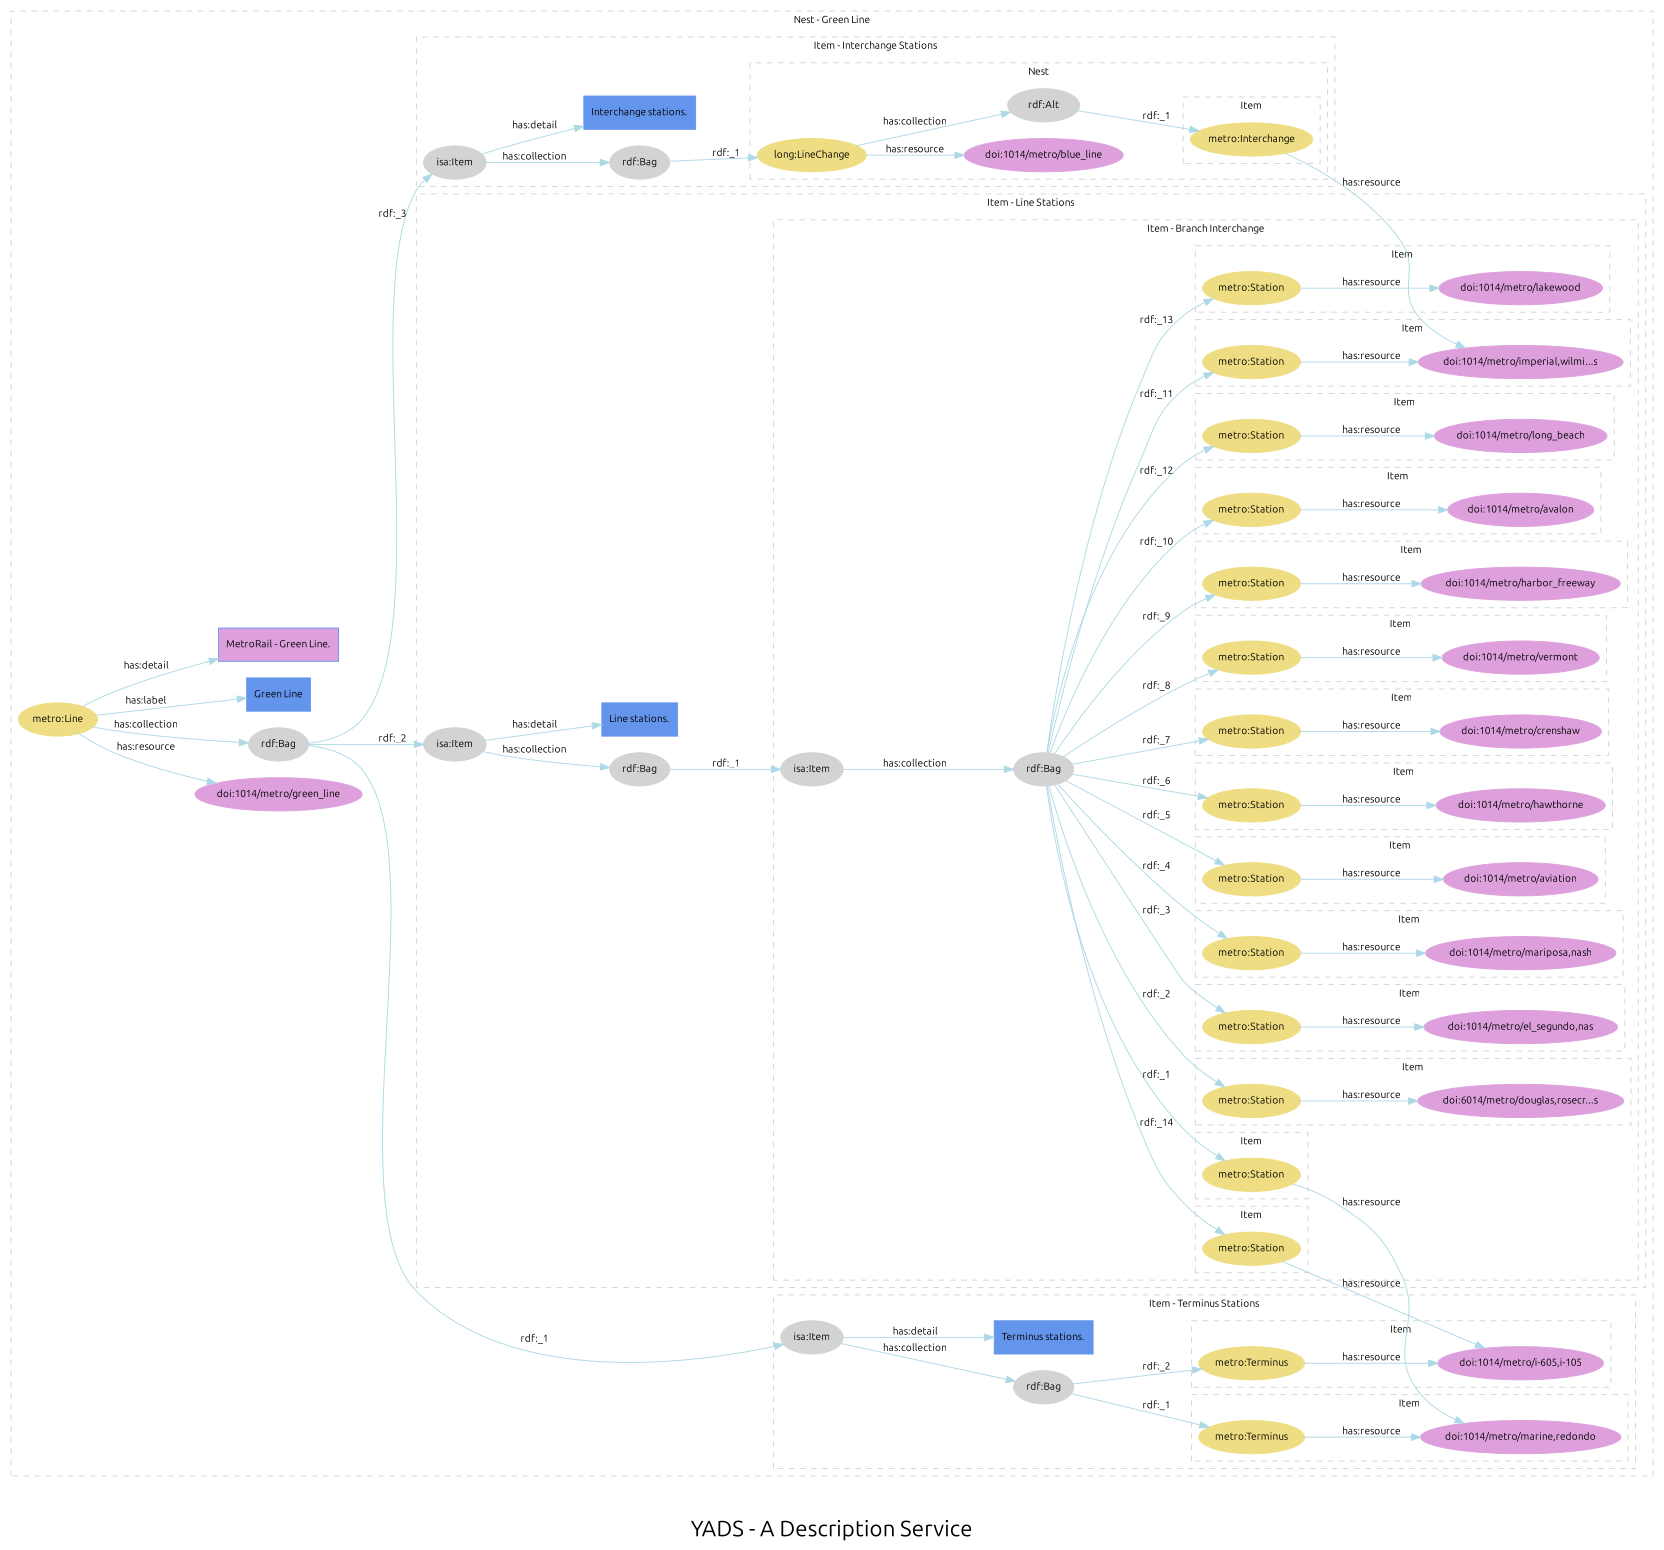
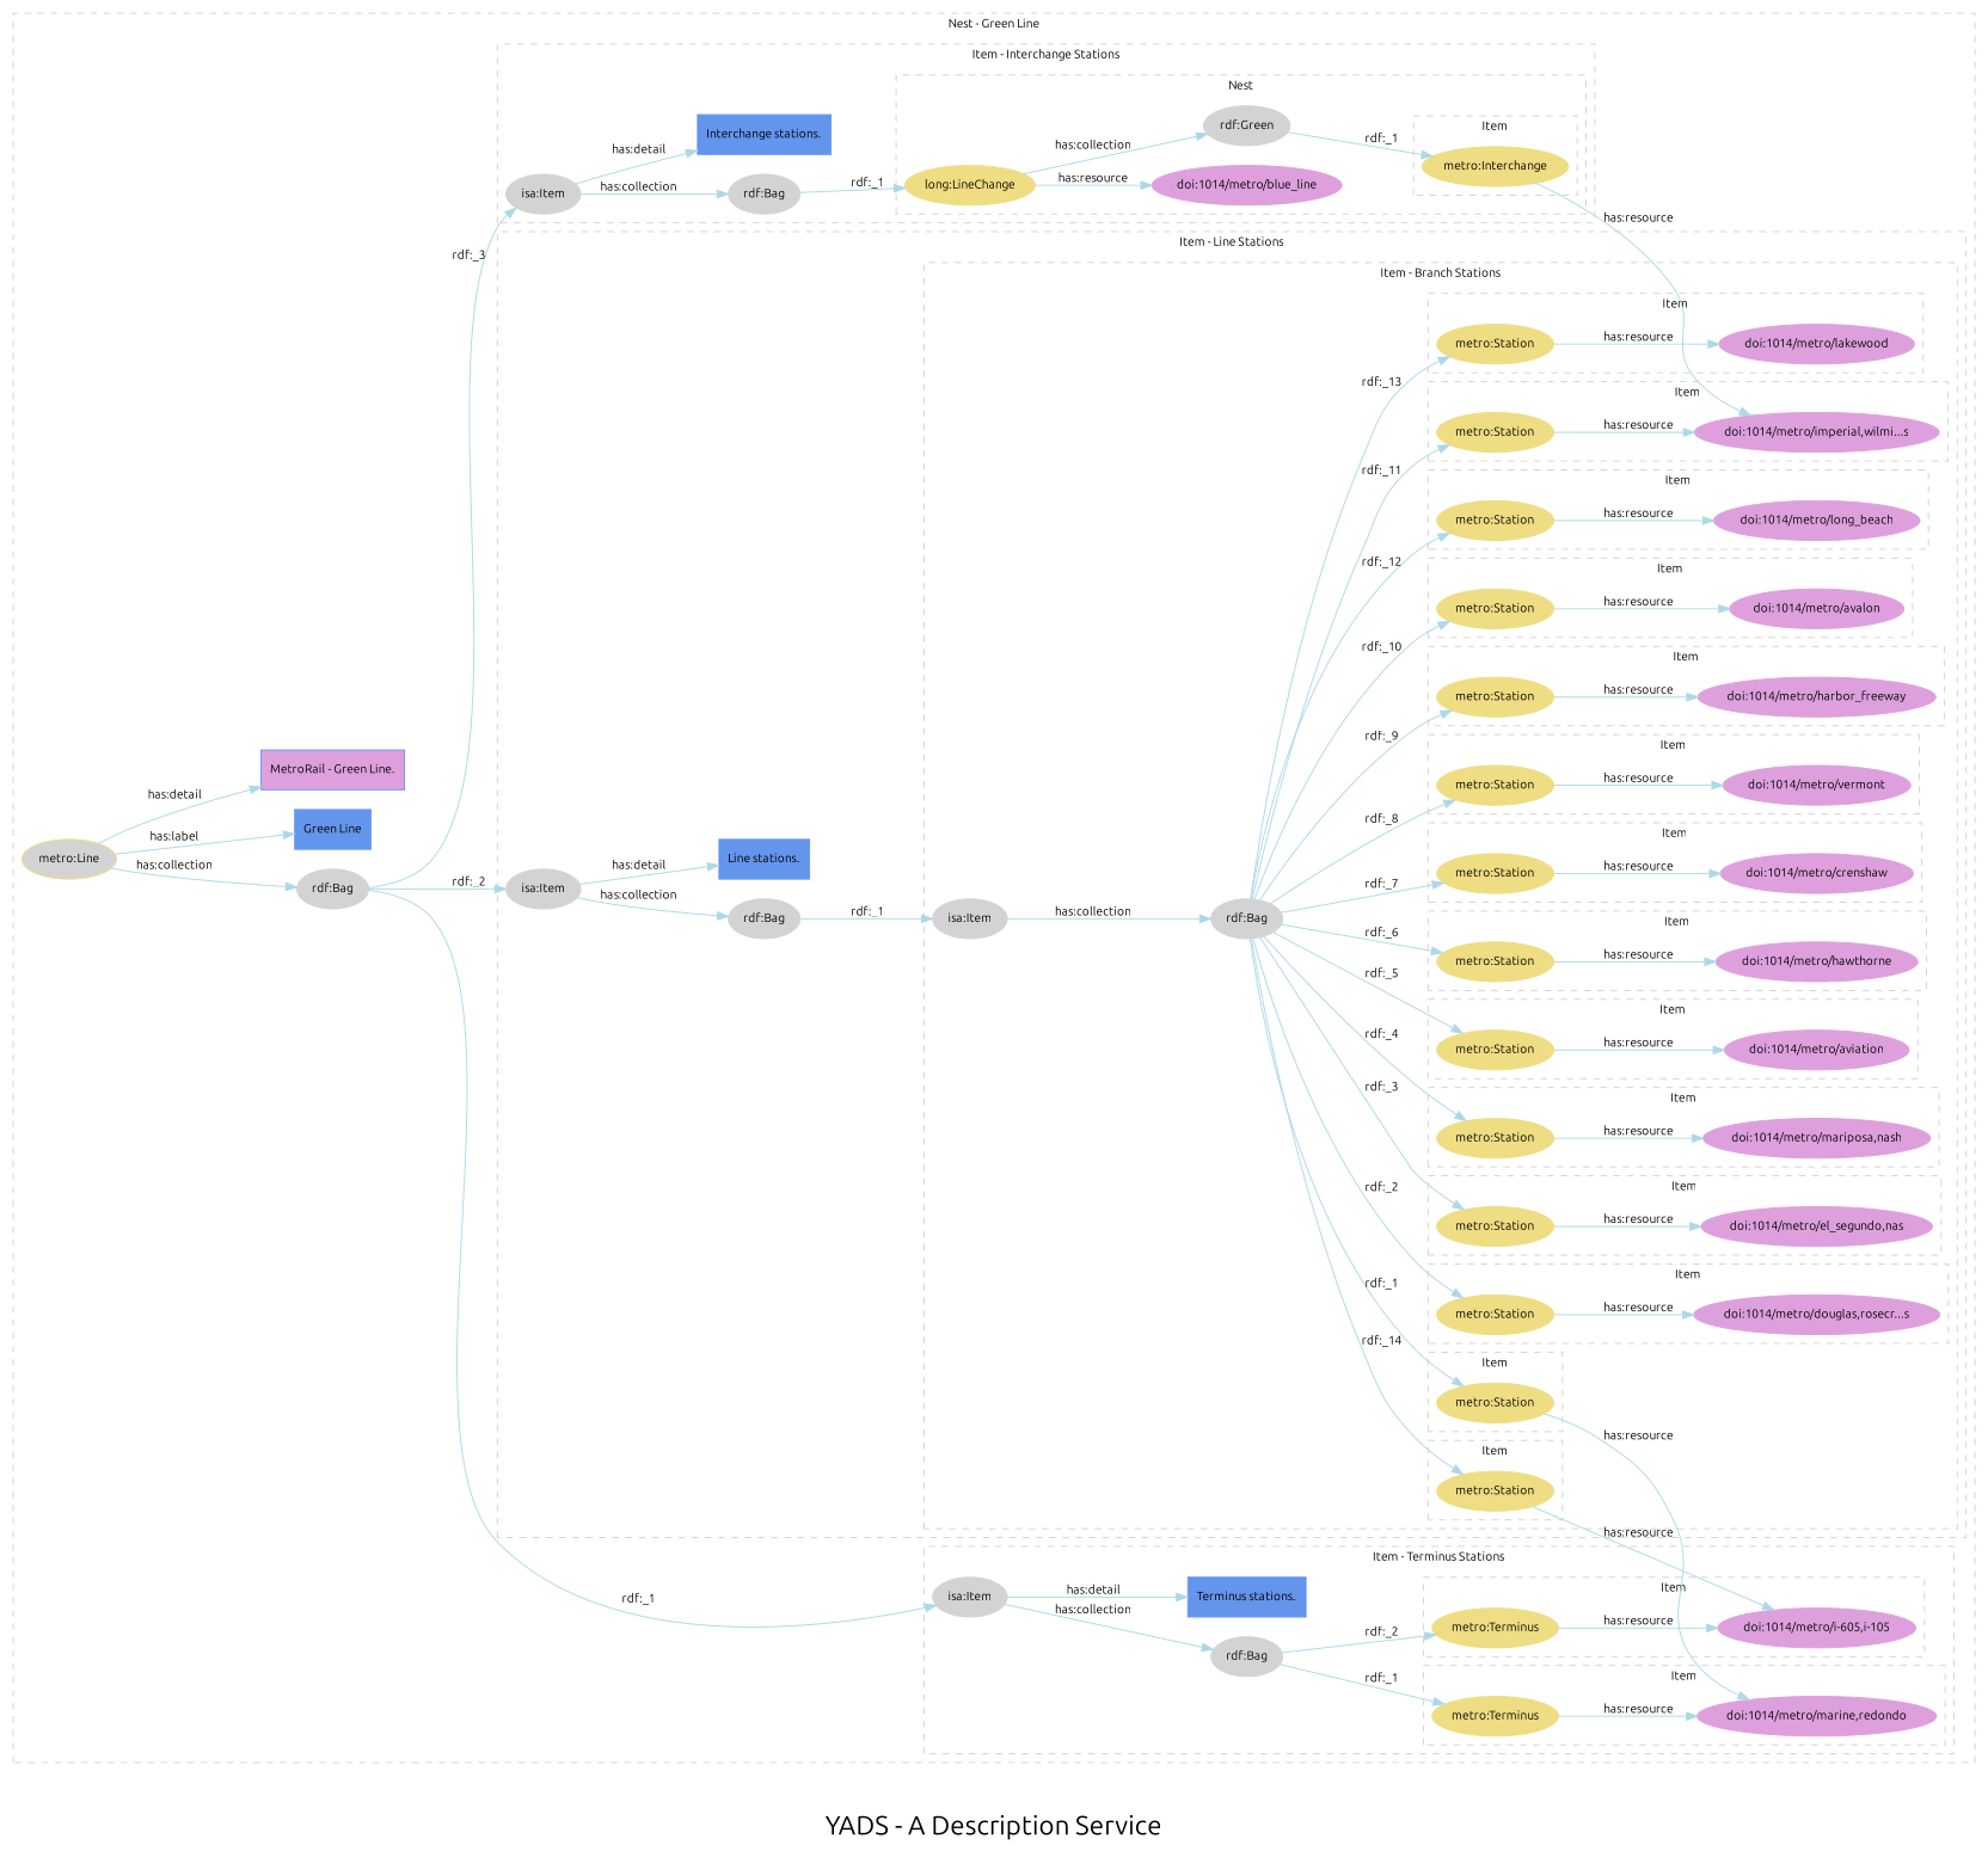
  digraph {
    fontname=Ubuntu
    fontsize=24
    label="YADS - A Description Service"
    rankdir=LR
    node [color=lightgoldenrod fontcolor=black fontname=Ubuntu fontsize=11 style=filled]
    edge [color=lightblue fontcolor=black fontname=Ubuntu fontsize=11 style=filled]
    n1 [label="metro:Terminus"]
    "doi:1014/metro/marine,redondo" [color=plum]
    n3 [label="metro:Terminus"]
    "doi:1014/metro/i-605,i-105" [color=plum]
    n5 [color=lightgrey label="isa:Item"]
    n6 [color=lightgrey label="rdf:Bag"]
    n7 [color=cornflowerblue label="Terminus stations." shape=box]
    n8 [label="metro:Station"]
    n9 [label="metro:Station"]
-   "doi:1014/metro/douglas,rosecr...s" [color=plum label="doi:6014/metro/douglas,rosecr...s"]
+   "doi:1014/metro/douglas,rosecr...s" [color=plum]
    n11 [label="metro:Station"]
    "doi:1014/metro/el_segundo,nas" [color=plum]
    n13 [label="metro:Station"]
    "doi:1014/metro/mariposa,nash" [color=plum]
    n15 [label="metro:Station"]
    "doi:1014/metro/aviation" [color=plum]
    n17 [label="metro:Station"]
    "doi:1014/metro/hawthorne" [color=plum]
    n19 [label="metro:Station"]
    "doi:1014/metro/crenshaw" [color=plum]
    n21 [label="metro:Station"]
    "doi:1014/metro/vermont" [color=plum]
    n23 [label="metro:Station"]
    "doi:1014/metro/harbor_freeway" [color=plum]
    n25 [label="metro:Station"]
    "doi:1014/metro/avalon" [color=plum]
    n27 [label="metro:Station"]
    "doi:1014/metro/imperial,wilmi...s" [color=plum]
    n29 [label="metro:Station"]
    "doi:1014/metro/long_beach" [color=plum]
    n31 [label="metro:Station"]
    "doi:1014/metro/lakewood" [color=plum]
    n33 [label="metro:Station"]
    n34 [color=lightgrey label="isa:Item"]
    n35 [color=lightgrey label="rdf:Bag"]
    n36 [color=lightgrey label="isa:Item"]
    n37 [color=lightgrey label="rdf:Bag"]
    n38 [color=cornflowerblue label="Line stations." shape=box]
    n39 [label="metro:Interchange"]
    n40 [label="long:LineChange"]
    "doi:1014/metro/blue_line" [color=plum]
-   n42 [color=lightgrey label="rdf:Alt"]
+   n42 [color=lightgrey label="rdf:Green"]
    n43 [color=lightgrey label="isa:Item"]
    n44 [color=lightgrey label="rdf:Bag"]
    n45 [color=cornflowerblue label="Interchange stations." shape=box]
-   n46 [label="metro:Line"]
-   "doi:1014/metro/green_line" [color=plum]
+   n46 [label="metro:Line" fillcolor=lightgrey]
    n48 [color=lightgrey label="rdf:Bag"]
    n49 [color=cornflowerblue label="Green Line" shape=box]
    n50 [color=cornflowerblue fillcolor=plum label="MetroRail - Green Line." shape=box]
    subgraph cluster_1 {
      color=lightgrey
      fontcolor=black
      fontsize=11
      label="Nest - Green Line"
      style=dashed
      n46
-     "doi:1014/metro/green_line"
      n48
      n49
      n50
      subgraph cluster_2 {
        color=lightgrey
        fontcolor=black
        fontsize=11
        label="Item - Terminus Stations"
        style=dashed
        n5
        n6
        n7
        subgraph cluster_3 {
          color=lightgrey
          fontcolor=black
          fontsize=11
          label=Item
          style=dashed
          n1
          "doi:1014/metro/marine,redondo"
        }
        subgraph cluster_4 {
          color=lightgrey
          fontcolor=black
          fontsize=11
          label=Item
          style=dashed
          n3
          "doi:1014/metro/i-605,i-105"
        }
      }
      subgraph cluster_5 {
        color=lightgrey
        fontcolor=black
        fontsize=11
        label="Item - Line Stations"
        style=dashed
        n36
        n37
        n38
        subgraph cluster_6 {
          color=lightgrey
          fontcolor=black
          fontsize=11
-         label="Item - Branch Interchange"
+         label="Item - Branch Stations"
          style=dashed
          n34
          n35
          subgraph cluster_7 {
            color=lightgrey
            fontcolor=black
            fontsize=11
            label=Item
            style=dashed
            n8
          }
          subgraph cluster_8 {
            color=lightgrey
            fontcolor=black
            fontsize=11
            label=Item
            style=dashed
            n9
            "doi:1014/metro/douglas,rosecr...s"
          }
          subgraph cluster_9 {
            color=lightgrey
            fontcolor=black
            fontsize=11
            label=Item
            style=dashed
            n11
            "doi:1014/metro/el_segundo,nas"
          }
          subgraph cluster_10 {
            color=lightgrey
            fontcolor=black
            fontsize=11
            label=Item
            style=dashed
            n13
            "doi:1014/metro/mariposa,nash"
          }
          subgraph cluster_11 {
            color=lightgrey
            fontcolor=black
            fontsize=11
            label=Item
            style=dashed
            n15
            "doi:1014/metro/aviation"
          }
          subgraph cluster_12 {
            color=lightgrey
            fontcolor=black
            fontsize=11
            label=Item
            style=dashed
            n17
            "doi:1014/metro/hawthorne"
          }
          subgraph cluster_13 {
            color=lightgrey
            fontcolor=black
            fontsize=11
            label=Item
            style=dashed
            n19
            "doi:1014/metro/crenshaw"
          }
          subgraph cluster_14 {
            color=lightgrey
            fontcolor=black
            fontsize=11
            label=Item
            style=dashed
            n21
            "doi:1014/metro/vermont"
          }
          subgraph cluster_15 {
            color=lightgrey
            fontcolor=black
            fontsize=11
            label=Item
            style=dashed
            n23
            "doi:1014/metro/harbor_freeway"
          }
          subgraph cluster_16 {
            color=lightgrey
            fontcolor=black
            fontsize=11
            label=Item
            style=dashed
            n25
            "doi:1014/metro/avalon"
          }
          subgraph cluster_17 {
            color=lightgrey
            fontcolor=black
            fontsize=11
            label=Item
            style=dashed
            n27
            "doi:1014/metro/imperial,wilmi...s"
          }
          subgraph cluster_18 {
            color=lightgrey
            fontcolor=black
            fontsize=11
            label=Item
            style=dashed
            n29
            "doi:1014/metro/long_beach"
          }
          subgraph cluster_19 {
            color=lightgrey
            fontcolor=black
            fontsize=11
            label=Item
            style=dashed
            n31
            "doi:1014/metro/lakewood"
          }
          subgraph cluster_20 {
            color=lightgrey
            fontcolor=black
            fontsize=11
            label=Item
            style=dashed
            n33
          }
        }
      }
      subgraph cluster_21 {
        color=lightgrey
        fontcolor=black
        fontsize=11
        label="Item - Interchange Stations"
        style=dashed
        n43
        n44
        n45
        subgraph cluster_22 {
          color=lightgrey
          fontcolor=black
          fontsize=11
          label=Nest
          style=dashed
          n40
          "doi:1014/metro/blue_line"
          n42
          subgraph cluster_23 {
            color=lightgrey
            fontcolor=black
            fontsize=11
            label=Item
            style=dashed
            n39
          }
        }
      }
    }
    n1 -> "doi:1014/metro/marine,redondo" [label="has:resource"]
    n3 -> "doi:1014/metro/i-605,i-105" [label="has:resource"]
    n5 -> n6 [label="has:collection"]
    n5 -> n7 [label="has:detail"]
    n6 -> n1 [label="rdf:_1"]
    n6 -> n3 [label="rdf:_2"]
    n8 -> "doi:1014/metro/marine,redondo" [label="has:resource"]
    n9 -> "doi:1014/metro/douglas,rosecr...s" [label="has:resource"]
    n11 -> "doi:1014/metro/el_segundo,nas" [label="has:resource"]
    n13 -> "doi:1014/metro/mariposa,nash" [label="has:resource"]
    n15 -> "doi:1014/metro/aviation" [label="has:resource"]
    n17 -> "doi:1014/metro/hawthorne" [label="has:resource"]
    n19 -> "doi:1014/metro/crenshaw" [label="has:resource"]
    n21 -> "doi:1014/metro/vermont" [label="has:resource"]
    n23 -> "doi:1014/metro/harbor_freeway" [label="has:resource"]
    n25 -> "doi:1014/metro/avalon" [label="has:resource"]
    n27 -> "doi:1014/metro/imperial,wilmi...s" [label="has:resource"]
    n29 -> "doi:1014/metro/long_beach" [label="has:resource"]
    n31 -> "doi:1014/metro/lakewood" [label="has:resource"]
    n33 -> "doi:1014/metro/i-605,i-105" [label="has:resource"]
    n34 -> n35 [label="has:collection"]
    n35 -> n8 [label="rdf:_1"]
    n35 -> n9 [label="rdf:_2"]
    n35 -> n11 [label="rdf:_3"]
    n35 -> n13 [label="rdf:_4"]
    n35 -> n15 [label="rdf:_5"]
    n35 -> n17 [label="rdf:_6"]
    n35 -> n19 [label="rdf:_7"]
    n35 -> n21 [label="rdf:_8"]
    n35 -> n23 [label="rdf:_9"]
    n35 -> n25 [label="rdf:_10"]
    n35 -> n27 [label="rdf:_11"]
    n35 -> n29 [label="rdf:_12"]
    n35 -> n31 [label="rdf:_13"]
    n35 -> n33 [label="rdf:_14"]
    n36 -> n37 [label="has:collection"]
    n36 -> n38 [label="has:detail"]
    n37 -> n34 [label="rdf:_1"]
    n39 -> "doi:1014/metro/imperial,wilmi...s" [label="has:resource"]
    n40 -> "doi:1014/metro/blue_line" [label="has:resource"]
    n40 -> n42 [label="has:collection"]
    n42 -> n39 [label="rdf:_1"]
    n43 -> n44 [label="has:collection"]
    n43 -> n45 [label="has:detail"]
    n44 -> n40 [label="rdf:_1"]
-   n46 -> "doi:1014/metro/green_line" [label="has:resource"]
    n46 -> n48 [label="has:collection"]
    n46 -> n49 [label="has:label"]
    n46 -> n50 [label="has:detail"]
    n48 -> n5 [label="rdf:_1"]
    n48 -> n36 [label="rdf:_2"]
    n48 -> n43 [label="rdf:_3"]
  }
